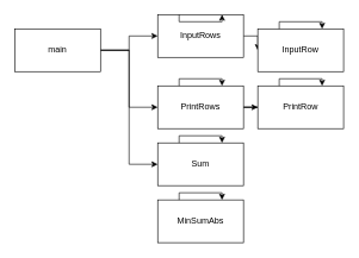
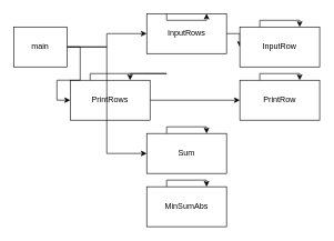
  <mxCell id="0" />
  <mxCell id="1" parent="0" />
  <mxCell id="2" value="Sum" style="rounded=0;whiteSpace=wrap;html=1;" parent="1" vertex="1"><mxGeometry x="220" y="200" width="120" height="60" as="geometry" /></mxCell>
  <mxCell id="3" value="" style="edgeStyle=orthogonalEdgeStyle;rounded=0;orthogonalLoop=1;jettySize=auto;html=1;" parent="1" source="4" target="12" edge="1"><mxGeometry relative="1" as="geometry" /></mxCell>
- <mxCell id="4" value="PrintRows" style="rounded=0;whiteSpace=wrap;html=1;" parent="1" vertex="1"><mxGeometry x="220" y="120" width="120" height="60" as="geometry" /></mxCell>
+ <mxCell id="4" value="PrintRows" style="rounded=0;whiteSpace=wrap;html=1;" parent="1" vertex="1"><mxGeometry x="105" y="120" width="120" height="60" as="geometry" /></mxCell>
  <mxCell id="5" value="" style="edgeStyle=orthogonalEdgeStyle;rounded=0;orthogonalLoop=1;jettySize=auto;html=1;" parent="1" source="6" target="11" edge="1"><mxGeometry relative="1" as="geometry" /></mxCell>
  <mxCell id="6" value="InputRows" style="rounded=0;whiteSpace=wrap;html=1;" parent="1" vertex="1"><mxGeometry x="220" y="20" width="120" height="60" as="geometry" /></mxCell>
  <mxCell id="7" style="edgeStyle=orthogonalEdgeStyle;rounded=0;orthogonalLoop=1;jettySize=auto;html=1;exitX=1;exitY=0.5;exitDx=0;exitDy=0;entryX=0;entryY=0.5;entryDx=0;entryDy=0;" parent="1" source="10" target="2" edge="1"><mxGeometry relative="1" as="geometry" /></mxCell>
  <mxCell id="8" style="edgeStyle=orthogonalEdgeStyle;rounded=0;orthogonalLoop=1;jettySize=auto;html=1;exitX=1;exitY=0.5;exitDx=0;exitDy=0;entryX=0;entryY=0.5;entryDx=0;entryDy=0;" parent="1" source="10" target="6" edge="1"><mxGeometry relative="1" as="geometry" /></mxCell>
  <mxCell id="9" style="edgeStyle=orthogonalEdgeStyle;rounded=0;orthogonalLoop=1;jettySize=auto;html=1;exitX=1;exitY=0.5;exitDx=0;exitDy=0;entryX=0;entryY=0.5;entryDx=0;entryDy=0;" parent="1" source="10" target="4" edge="1"><mxGeometry relative="1" as="geometry" /></mxCell>
- <mxCell id="10" value="main" style="rounded=0;whiteSpace=wrap;html=1;" parent="1" vertex="1"><mxGeometry x="20" y="40" width="120" height="60" as="geometry" /></mxCell>
+ <mxCell id="10" value="main" style="rounded=0;whiteSpace=wrap;html=1;" parent="1" vertex="1"><mxGeometry x="20" y="40" width="80" height="60" as="geometry" /></mxCell>
  <mxCell id="11" value="InputRow" style="rounded=0;whiteSpace=wrap;html=1;" parent="1" vertex="1"><mxGeometry x="360" y="40" width="120" height="60" as="geometry" /></mxCell>
  <mxCell id="12" value="PrintRow" style="rounded=0;whiteSpace=wrap;html=1;" parent="1" vertex="1"><mxGeometry x="360" y="120" width="120" height="60" as="geometry" /></mxCell>
  <mxCell id="13" style="edgeStyle=orthogonalEdgeStyle;rounded=0;orthogonalLoop=1;jettySize=auto;html=1;exitX=0.25;exitY=0;exitDx=0;exitDy=0;entryX=0.75;entryY=0;entryDx=0;entryDy=0;" parent="1" source="6" target="6" edge="1"><mxGeometry relative="1" as="geometry"><Array as="points"><mxPoint x="250" y="30" /><mxPoint x="310" y="30" /></Array></mxGeometry></mxCell>
  <mxCell id="14" style="edgeStyle=orthogonalEdgeStyle;rounded=0;orthogonalLoop=1;jettySize=auto;html=1;exitX=0.25;exitY=0;exitDx=0;exitDy=0;entryX=0.75;entryY=0;entryDx=0;entryDy=0;" parent="1" source="11" target="11" edge="1"><mxGeometry relative="1" as="geometry"><Array as="points"><mxPoint x="390" y="30" /><mxPoint x="450" y="30" /></Array></mxGeometry></mxCell>
  <mxCell id="15" style="edgeStyle=orthogonalEdgeStyle;rounded=0;orthogonalLoop=1;jettySize=auto;html=1;exitX=0.25;exitY=0;exitDx=0;exitDy=0;entryX=0.75;entryY=0;entryDx=0;entryDy=0;" parent="1" source="12" target="12" edge="1"><mxGeometry relative="1" as="geometry"><Array as="points"><mxPoint x="390" y="110" /><mxPoint x="450" y="110" /></Array></mxGeometry></mxCell>
  <mxCell id="16" style="edgeStyle=orthogonalEdgeStyle;rounded=0;orthogonalLoop=1;jettySize=auto;html=1;exitX=0.25;exitY=0;exitDx=0;exitDy=0;entryX=0.75;entryY=0;entryDx=0;entryDy=0;" parent="1" source="4" target="4" edge="1"><mxGeometry relative="1" as="geometry"><Array as="points"><mxPoint x="250" y="110" /><mxPoint x="310" y="110" /></Array></mxGeometry></mxCell>
  <mxCell id="17" style="edgeStyle=orthogonalEdgeStyle;rounded=0;orthogonalLoop=1;jettySize=auto;html=1;exitX=0.25;exitY=0;exitDx=0;exitDy=0;entryX=0.75;entryY=0;entryDx=0;entryDy=0;" parent="1" source="2" target="2" edge="1"><mxGeometry relative="1" as="geometry"><Array as="points"><mxPoint x="250" y="190" /><mxPoint x="310" y="190" /></Array></mxGeometry></mxCell>
  <mxCell id="18" value="MinSumAbs" style="rounded=0;whiteSpace=wrap;html=1;" vertex="1" parent="1"><mxGeometry x="220" y="280" width="120" height="60" as="geometry" /></mxCell>
  <mxCell id="19" style="edgeStyle=orthogonalEdgeStyle;rounded=0;orthogonalLoop=1;jettySize=auto;html=1;exitX=0.25;exitY=0;exitDx=0;exitDy=0;entryX=0.75;entryY=0;entryDx=0;entryDy=0;" edge="1" parent="1" source="18" target="18"><mxGeometry relative="1" as="geometry"><Array as="points"><mxPoint x="250" y="270" /><mxPoint x="310" y="270" /></Array></mxGeometry></mxCell>
